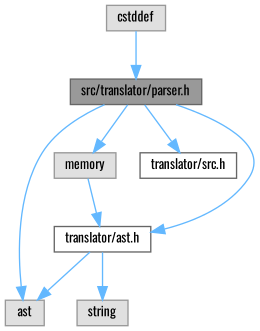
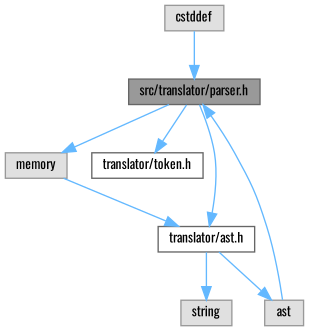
  digraph {
    fontname=Oswald
    node [color=grey60 fillcolor="#E0E0E0" fontname=Oswald fontsize=10 shape=box style=filled]
    edge [color=steelblue1 fontname=Oswald fontsize=10 labelfontname=Helvetica labelfontsize=10 style=solid]
    n1 [color=gray40 fillcolor=grey60 fontcolor=black height=0.2 label="src/translator/parser.h" width=0.4]
    n2 [height=0.2 label=ast width=0.4]
    n3 [height=0.2 label=memory width=0.4]
-   n4 [color=grey40 fillcolor=white height=0.2 label="translator/src.h" width=0.4]
+   n4 [color=grey40 fillcolor=white height=0.2 label="translator/token.h" width=0.4]
    n5 [color=grey40 fillcolor=white height=0.2 label="translator/ast.h" width=0.4]
    n6 [height=0.2 label=cstddef width=0.4]
    n7 [height=0.2 label=string width=0.4]
-   n1 -> n2
+   n2 -> n1
    n1 -> n3
    n1 -> n4
    n1 -> n5
    n3 -> n5
    n5 -> n2
    n5 -> n7
    n6 -> n1
  }
